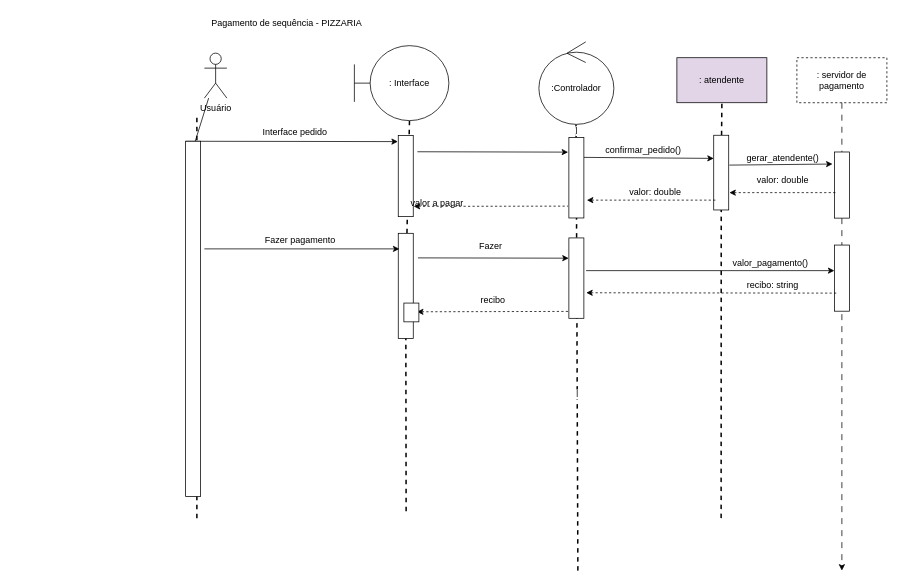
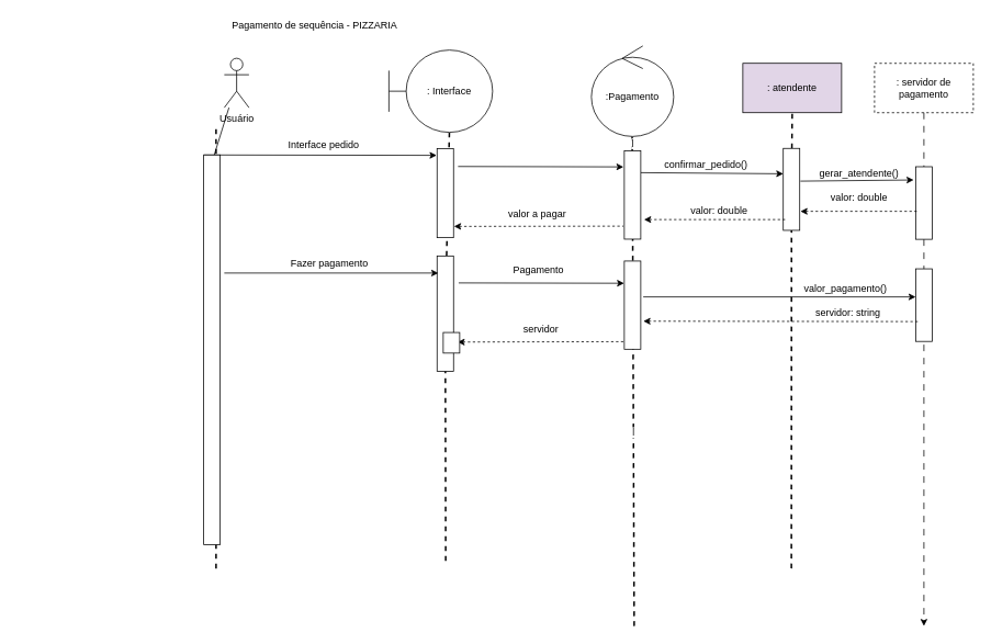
  <mxCell id="0" />
  <mxCell id="1" parent="0" />
  <mxCell id="2" value="l" style="endArrow=none;dashed=1;html=1;strokeWidth=2;" parent="1" source="30" edge="1"><mxGeometry width="50" height="50" relative="1" as="geometry"><mxPoint x="767.5" y="615" as="sourcePoint" /><mxPoint x="767.5" y="165" as="targetPoint" /></mxGeometry></mxCell>
  <mxCell id="3" value="" style="endArrow=none;dashed=1;html=1;strokeWidth=2;" parent="1" source="20" edge="1"><mxGeometry width="50" height="50" relative="1" as="geometry"><mxPoint x="545.5" y="610" as="sourcePoint" /><mxPoint x="545.5" y="160" as="targetPoint" /></mxGeometry></mxCell>
  <mxCell id="4" value="Usuário" style="shape=umlActor;verticalLabelPosition=bottom;verticalAlign=top;html=1;" parent="1" vertex="1"><mxGeometry x="272" y="70" width="30" height="60" as="geometry" /></mxCell>
  <mxCell id="5" value=": Interface" style="shape=umlBoundary;whiteSpace=wrap;html=1;" parent="1" vertex="1"><mxGeometry x="472" y="60" width="126" height="100" as="geometry" /></mxCell>
- <mxCell id="6" value=":Controlador" style="ellipse;shape=umlControl;whiteSpace=wrap;html=1;" parent="1" vertex="1"><mxGeometry x="718" y="55" width="100" height="110" as="geometry" /></mxCell>
+ <mxCell id="6" value=":Pagamento" style="ellipse;shape=umlControl;whiteSpace=wrap;html=1;" parent="1" vertex="1"><mxGeometry x="718" y="55" width="100" height="110" as="geometry" /></mxCell>
  <mxCell id="7" value="" style="endArrow=classic;html=1;exitX=0;exitY=1;exitDx=0;exitDy=0;entryX=0.076;entryY=1.025;entryDx=0;entryDy=0;entryPerimeter=0;" parent="1" source="15" target="9" edge="1"><mxGeometry width="50" height="50" relative="1" as="geometry"><mxPoint x="272" y="180" as="sourcePoint" /><mxPoint x="572" y="190" as="targetPoint" /></mxGeometry></mxCell>
  <mxCell id="8" value="" style="endArrow=none;html=1;" parent="1" target="4" edge="1"><mxGeometry width="50" height="50" relative="1" as="geometry"><mxPoint x="259" y="190" as="sourcePoint" /><mxPoint x="222" y="160" as="targetPoint" /></mxGeometry></mxCell>
  <mxCell id="9" value="" style="rounded=0;whiteSpace=wrap;html=1;rotation=90;" parent="1" vertex="1"><mxGeometry x="486.38" y="223.88" width="108.25" height="20" as="geometry" /></mxCell>
  <mxCell id="10" value="Interface pedido" style="text;html=1;strokeColor=none;fillColor=none;align=center;verticalAlign=middle;whiteSpace=wrap;rounded=0;" parent="1" vertex="1"><mxGeometry x="298" y="165" width="190" height="20" as="geometry" /></mxCell>
  <mxCell id="11" value="" style="endArrow=classic;html=1;exitX=0;exitY=1;exitDx=0;exitDy=0;" parent="1" edge="1"><mxGeometry width="50" height="50" relative="1" as="geometry"><mxPoint x="556" y="201.5" as="sourcePoint" /><mxPoint x="757" y="202" as="targetPoint" /></mxGeometry></mxCell>
  <mxCell id="12" value="" style="endArrow=classic;html=1;entryX=0.31;entryY=0.998;entryDx=0;entryDy=0;entryPerimeter=0;endSize=6;" parent="1" target="28" edge="1"><mxGeometry width="50" height="50" relative="1" as="geometry"><mxPoint x="778" y="209" as="sourcePoint" /><mxPoint x="932" y="209" as="targetPoint" /></mxGeometry></mxCell>
  <mxCell id="13" value="confirmar_pedido()" style="text;html=1;strokeColor=none;fillColor=none;align=center;verticalAlign=middle;whiteSpace=wrap;rounded=0;" parent="1" vertex="1"><mxGeometry x="795.76" y="190" width="122.5" height="20" as="geometry" /></mxCell>
  <mxCell id="14" value="" style="endArrow=none;dashed=1;html=1;strokeWidth=2;" parent="1" edge="1"><mxGeometry width="50" height="50" relative="1" as="geometry"><mxPoint x="262" y="690" as="sourcePoint" /><mxPoint x="262" y="150" as="targetPoint" /></mxGeometry></mxCell>
  <mxCell id="15" value="" style="rounded=0;whiteSpace=wrap;html=1;rotation=90;" parent="1" vertex="1"><mxGeometry x="20.13" y="414.38" width="473.75" height="20" as="geometry" /></mxCell>
  <mxCell id="16" value="" style="endArrow=none;dashed=1;html=1;strokeWidth=2;entryX=0.5;entryY=1;entryDx=0;entryDy=0;" parent="1" source="28" target="17" edge="1"><mxGeometry width="50" height="50" relative="1" as="geometry"><mxPoint x="961.51" y="586.13" as="sourcePoint" /><mxPoint x="962.01" y="306.13" as="targetPoint" /></mxGeometry></mxCell>
  <mxCell id="17" value=": atendente" style="rounded=0;whiteSpace=wrap;html=1;fillColor=#e1d5e7;" parent="1" vertex="1"><mxGeometry x="902.01" y="76.13" width="120" height="60" as="geometry" /></mxCell>
  <mxCell id="18" value="" style="endArrow=none;html=1;entryX=0.069;entryY=1.05;entryDx=0;entryDy=0;entryPerimeter=0;dashed=1;startArrow=classic;startFill=1;endFill=0;" parent="1" edge="1"><mxGeometry width="50" height="50" relative="1" as="geometry"><mxPoint x="551.12" y="274.33" as="sourcePoint" /><mxPoint x="756.87" y="274.004" as="targetPoint" /></mxGeometry></mxCell>
- <mxCell id="19" value="valor a pagar" style="text;html=1;strokeColor=none;fillColor=none;align=center;verticalAlign=middle;whiteSpace=wrap;rounded=0;" parent="1" vertex="1"><mxGeometry x="521.42" y="260.21" width="123" height="20" as="geometry" /></mxCell>
+ <mxCell id="19" value="valor a pagar" style="text;html=1;strokeColor=none;fillColor=none;align=center;verticalAlign=middle;whiteSpace=wrap;rounded=0;" parent="1" vertex="1"><mxGeometry x="591.42" y="250.21" width="123" height="20" as="geometry" /></mxCell>
  <mxCell id="20" value="" style="rounded=0;whiteSpace=wrap;html=1;rotation=90;" parent="1" vertex="1"><mxGeometry x="470.46" y="370.31" width="140.11" height="20" as="geometry" /></mxCell>
  <mxCell id="21" value="" style="endArrow=none;dashed=1;html=1;strokeWidth=2;" parent="1" target="20" edge="1"><mxGeometry width="50" height="50" relative="1" as="geometry"><mxPoint x="541" y="680.833" as="sourcePoint" /><mxPoint x="545.5" y="160" as="targetPoint" /></mxGeometry></mxCell>
  <mxCell id="22" value="" style="endArrow=classic;html=1;" parent="1" edge="1"><mxGeometry width="50" height="50" relative="1" as="geometry"><mxPoint x="272" y="331" as="sourcePoint" /><mxPoint x="532" y="331" as="targetPoint" /></mxGeometry></mxCell>
  <mxCell id="23" value="Fazer pagamento" style="text;html=1;strokeColor=none;fillColor=none;align=center;verticalAlign=middle;whiteSpace=wrap;rounded=0;" parent="1" vertex="1"><mxGeometry x="298" y="310" width="204" height="20" as="geometry" /></mxCell>
  <mxCell id="24" value="" style="endArrow=classic;html=1;exitX=0;exitY=1;exitDx=0;exitDy=0;entryX=0.069;entryY=1.05;entryDx=0;entryDy=0;entryPerimeter=0;" parent="1" edge="1"><mxGeometry width="50" height="50" relative="1" as="geometry"><mxPoint x="556.75" y="343" as="sourcePoint" /><mxPoint x="757.75" y="343.424" as="targetPoint" /></mxGeometry></mxCell>
- <mxCell id="25" value="Fazer" style="text;html=1;strokeColor=none;fillColor=none;align=center;verticalAlign=middle;whiteSpace=wrap;rounded=0;" parent="1" vertex="1"><mxGeometry x="559" y="317" width="190" height="20" as="geometry" /></mxCell>
+ <mxCell id="25" value="Pagamento" style="text;html=1;strokeColor=none;fillColor=none;align=center;verticalAlign=middle;whiteSpace=wrap;rounded=0;" parent="1" vertex="1"><mxGeometry x="559" y="317" width="190" height="20" as="geometry" /></mxCell>
  <mxCell id="26" style="edgeStyle=orthogonalEdgeStyle;rounded=0;orthogonalLoop=1;jettySize=auto;html=1;dashed=1;dashPattern=8 8;" edge="1" parent="1" source="35"><mxGeometry relative="1" as="geometry"><mxPoint x="1122" y="760" as="targetPoint" /></mxGeometry></mxCell>
  <mxCell id="27" value=": servidor de pagamento" style="rounded=0;whiteSpace=wrap;html=1;dashed=1;" parent="1" vertex="1"><mxGeometry x="1062" y="76.13" width="120" height="60" as="geometry" /></mxCell>
  <mxCell id="28" value="" style="rounded=0;whiteSpace=wrap;html=1;rotation=90;" parent="1" vertex="1"><mxGeometry x="911.32" y="219.31" width="99.62" height="20" as="geometry" /></mxCell>
  <mxCell id="29" value="" style="endArrow=none;dashed=1;html=1;strokeWidth=2;entryX=1;entryY=0.5;entryDx=0;entryDy=0;" parent="1" target="28" edge="1"><mxGeometry width="50" height="50" relative="1" as="geometry"><mxPoint x="961" y="690" as="sourcePoint" /><mxPoint x="962.01" y="136.13" as="targetPoint" /></mxGeometry></mxCell>
  <mxCell id="30" value="" style="rounded=0;whiteSpace=wrap;html=1;rotation=90;" parent="1" vertex="1"><mxGeometry x="714.42" y="226.21" width="107.18" height="20" as="geometry" /></mxCell>
  <mxCell id="31" value="l" style="endArrow=none;dashed=1;html=1;strokeWidth=2;" parent="1" target="30" edge="1"><mxGeometry width="50" height="50" relative="1" as="geometry"><mxPoint x="770" y="760" as="sourcePoint" /><mxPoint x="767.5" y="165" as="targetPoint" /></mxGeometry></mxCell>
  <mxCell id="32" value="" style="endArrow=none;html=1;dashed=1;startArrow=classic;startFill=1;endFill=0;" parent="1" edge="1"><mxGeometry width="50" height="50" relative="1" as="geometry"><mxPoint x="555.51" y="414.88" as="sourcePoint" /><mxPoint x="759" y="414.38" as="targetPoint" /></mxGeometry></mxCell>
- <mxCell id="33" value="recibo" style="text;html=1;strokeColor=none;fillColor=none;align=center;verticalAlign=middle;whiteSpace=wrap;rounded=0;" parent="1" vertex="1"><mxGeometry x="562.25" y="390" width="190" height="20" as="geometry" /></mxCell>
+ <mxCell id="33" value="servidor" style="text;html=1;strokeColor=none;fillColor=none;align=center;verticalAlign=middle;whiteSpace=wrap;rounded=0;" parent="1" vertex="1"><mxGeometry x="562.25" y="390" width="190" height="20" as="geometry" /></mxCell>
  <mxCell id="34" value="" style="edgeStyle=orthogonalEdgeStyle;rounded=0;orthogonalLoop=1;jettySize=auto;html=1;dashed=1;dashPattern=8 8;endArrow=none;endFill=0;" edge="1" parent="1" source="27" target="35"><mxGeometry relative="1" as="geometry"><mxPoint x="1122" y="760" as="targetPoint" /><mxPoint x="1122" y="136" as="sourcePoint" /></mxGeometry></mxCell>
  <mxCell id="35" value="" style="rounded=0;whiteSpace=wrap;html=1;rotation=90;" vertex="1" parent="1"><mxGeometry x="1077.91" y="235.91" width="88.18" height="20" as="geometry" /></mxCell>
  <mxCell id="36" value="" style="rounded=0;whiteSpace=wrap;html=1;rotation=90;" vertex="1" parent="1"><mxGeometry x="714.42" y="360" width="107.18" height="20" as="geometry" /></mxCell>
  <mxCell id="37" value="gerar_atendente()" style="text;html=1;strokeColor=none;fillColor=none;align=center;verticalAlign=middle;whiteSpace=wrap;rounded=0;" vertex="1" parent="1"><mxGeometry x="982" y="200" width="122.5" height="20" as="geometry" /></mxCell>
  <mxCell id="38" value="valor: double" style="text;html=1;strokeColor=none;fillColor=none;align=center;verticalAlign=middle;whiteSpace=wrap;rounded=0;" vertex="1" parent="1"><mxGeometry x="812" y="245.31" width="122.5" height="20" as="geometry" /></mxCell>
  <mxCell id="39" value="" style="endArrow=none;html=1;entryX=0.069;entryY=1.05;entryDx=0;entryDy=0;entryPerimeter=0;dashed=1;startArrow=classic;startFill=1;endFill=0;" edge="1" parent="1"><mxGeometry width="50" height="50" relative="1" as="geometry"><mxPoint x="782" y="266" as="sourcePoint" /><mxPoint x="953.76" y="266.004" as="targetPoint" /></mxGeometry></mxCell>
  <mxCell id="40" value="valor: double" style="text;html=1;strokeColor=none;fillColor=none;align=center;verticalAlign=middle;whiteSpace=wrap;rounded=0;" vertex="1" parent="1"><mxGeometry x="982" y="230.21" width="122.5" height="20" as="geometry" /></mxCell>
  <mxCell id="41" value="" style="endArrow=none;html=1;dashed=1;startArrow=classic;startFill=1;endFill=0;" edge="1" parent="1"><mxGeometry width="50" height="50" relative="1" as="geometry"><mxPoint x="972" y="256" as="sourcePoint" /><mxPoint x="1114" y="256" as="targetPoint" /></mxGeometry></mxCell>
  <mxCell id="42" value="" style="endArrow=classic;html=1;entryX=0.182;entryY=1.125;entryDx=0;entryDy=0;entryPerimeter=0;" edge="1" parent="1" target="35"><mxGeometry width="50" height="50" relative="1" as="geometry"><mxPoint x="972" y="219.31" as="sourcePoint" /><mxPoint x="1142" y="220.31" as="targetPoint" /></mxGeometry></mxCell>
  <mxCell id="43" value="" style="endArrow=classic;html=1;exitX=0;exitY=1;exitDx=0;exitDy=0;" edge="1" parent="1"><mxGeometry width="50" height="50" relative="1" as="geometry"><mxPoint x="781" y="360" as="sourcePoint" /><mxPoint x="1112" y="360" as="targetPoint" /></mxGeometry></mxCell>
  <mxCell id="44" value="" style="rounded=0;whiteSpace=wrap;html=1;rotation=90;" vertex="1" parent="1"><mxGeometry x="1077.91" y="360" width="88.18" height="20" as="geometry" /></mxCell>
  <mxCell id="45" value="valor_pagamento()" style="text;html=1;strokeColor=none;fillColor=none;align=center;verticalAlign=middle;whiteSpace=wrap;rounded=0;" vertex="1" parent="1"><mxGeometry x="932" y="340" width="190" height="20" as="geometry" /></mxCell>
  <mxCell id="46" value="" style="endArrow=none;html=1;dashed=1;startArrow=classic;startFill=1;endFill=0;exitX=0.682;exitY=-0.158;exitDx=0;exitDy=0;exitPerimeter=0;" edge="1" parent="1" source="36"><mxGeometry width="50" height="50" relative="1" as="geometry"><mxPoint x="911.32" y="390.5" as="sourcePoint" /><mxPoint x="1114.81" y="390" as="targetPoint" /></mxGeometry></mxCell>
- <mxCell id="47" value="recibo: string" style="text;html=1;strokeColor=none;fillColor=none;align=center;verticalAlign=middle;whiteSpace=wrap;rounded=0;" vertex="1" parent="1"><mxGeometry x="934.5" y="370" width="190" height="20" as="geometry" /></mxCell>
+ <mxCell id="47" value="servidor: string" style="text;html=1;strokeColor=none;fillColor=none;align=center;verticalAlign=middle;whiteSpace=wrap;rounded=0;" vertex="1" parent="1"><mxGeometry x="934.5" y="370" width="190" height="20" as="geometry" /></mxCell>
  <mxCell id="48" value="" style="rounded=0;whiteSpace=wrap;html=1;rotation=90;" vertex="1" parent="1"><mxGeometry x="535.49" y="405.78" width="25.04" height="20" as="geometry" /></mxCell>
  <mxCell id="49" value="Pagamento de sequência - PIZZARIA" style="text;html=1;strokeColor=none;fillColor=none;align=center;verticalAlign=middle;whiteSpace=wrap;rounded=0;" vertex="1" parent="1"><mxGeometry x="202.25" y="20" width="360" height="20" as="geometry" /></mxCell>
